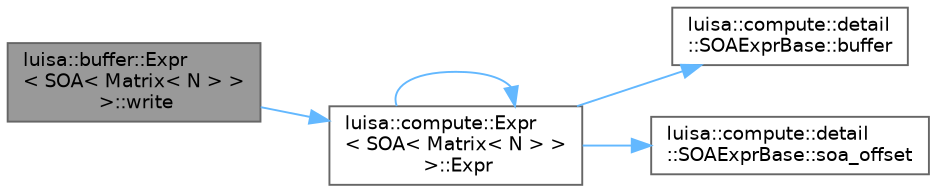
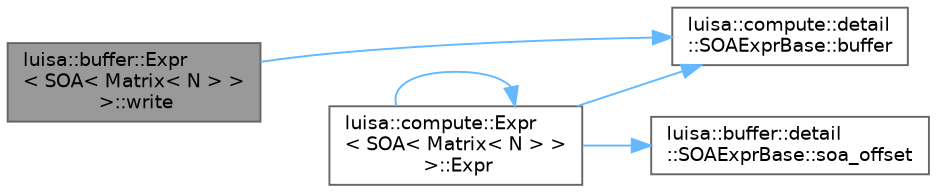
  digraph {
    rankdir=LR
    node [color=grey40 fillcolor=white fontname=Helvetica fontsize=10 shape=box style=filled]
    edge [color=steelblue1 fontname=Helvetica fontsize=10 labelfontname=Helvetica labelfontsize=10 style=solid]
    n1 [color=gray40 fillcolor=grey60 fontcolor=black height=0.2 label="luisa::buffer::Expr\l\< SOA\< Matrix\< N \> \>\l \>::write" width=0.4]
    n2 [height=0.2 label="luisa::compute::Expr\l\< SOA\< Matrix\< N \> \>\l \>::Expr" width=0.4]
    n3 [height=0.2 label="luisa::compute::detail\l::SOAExprBase::buffer" width=0.4]
-   n4 [height=0.2 label="luisa::compute::detail\l::SOAExprBase::soa_offset" width=0.4]
-   n1 -> n2
+   n4 [height=0.2 label="luisa::buffer::detail\l::SOAExprBase::soa_offset" width=0.4]
+   n1 -> n3
    n2 -> n2
    n2 -> n3
    n2 -> n4
  }
